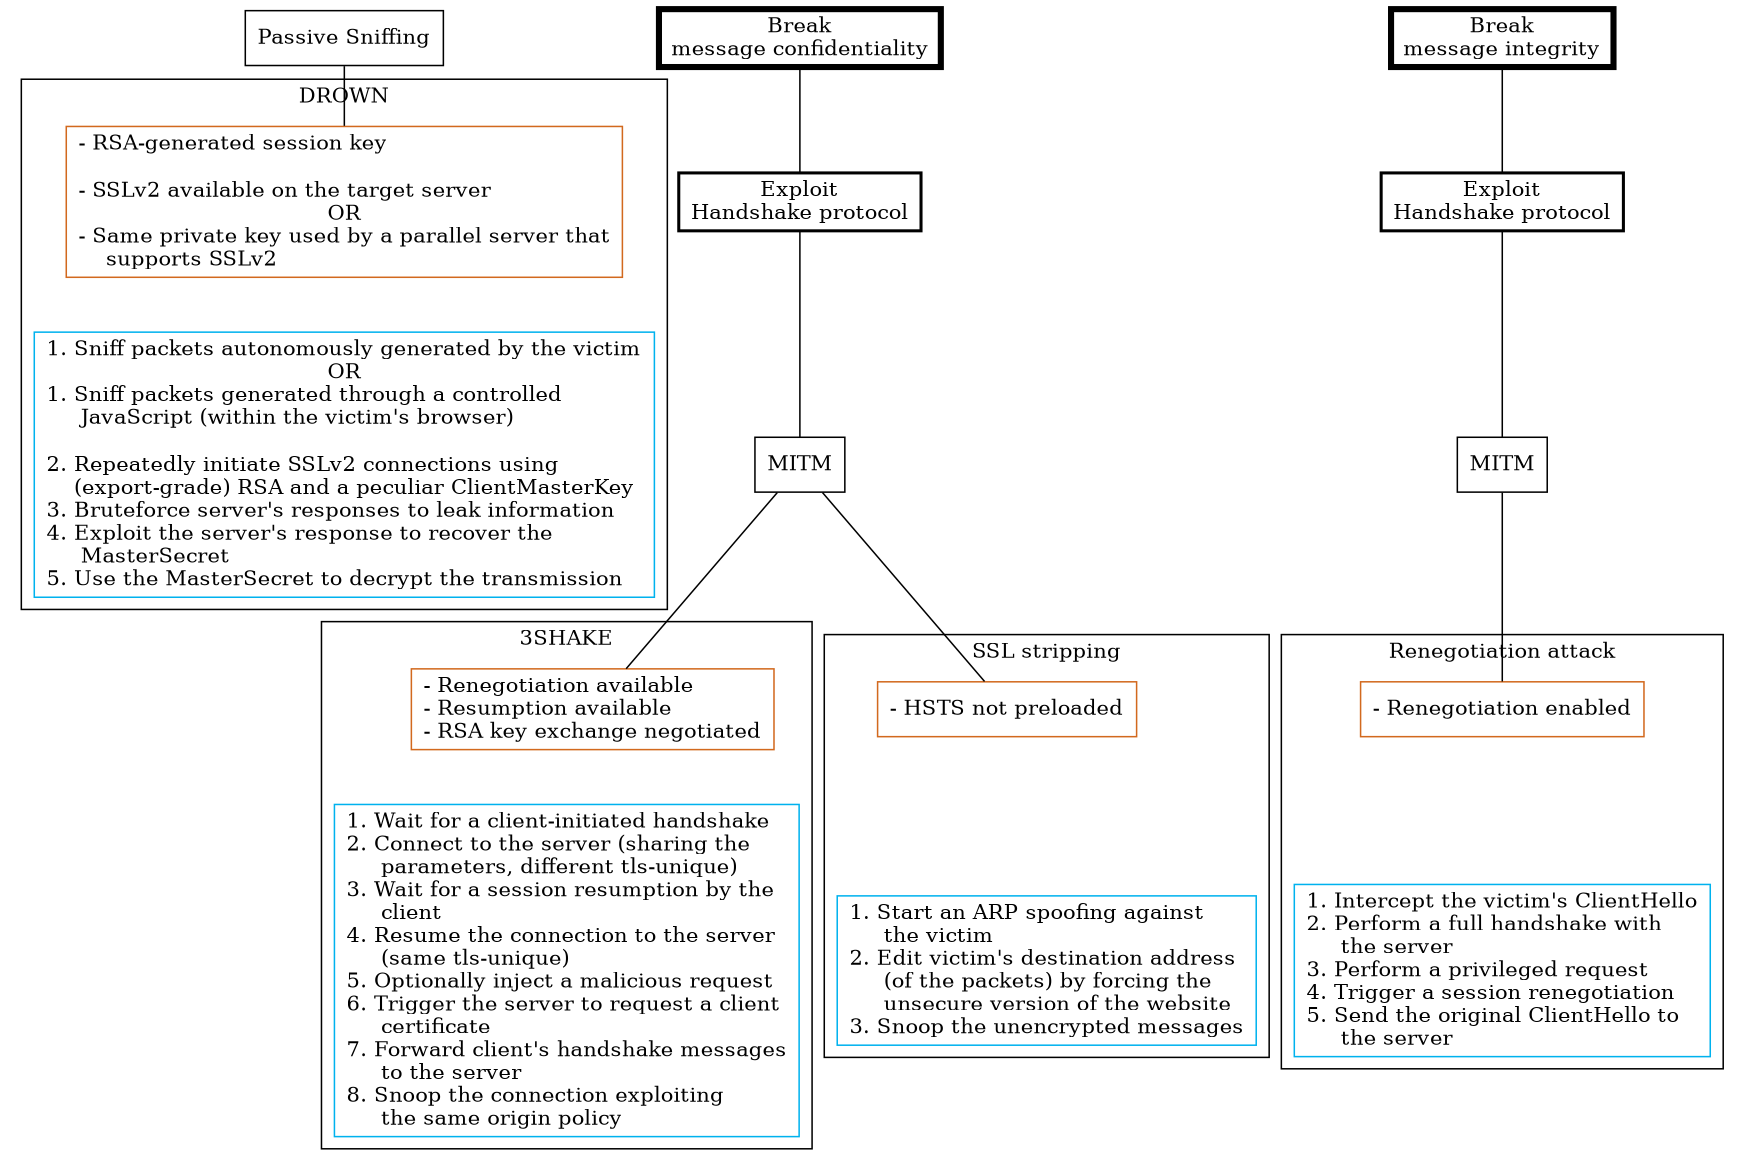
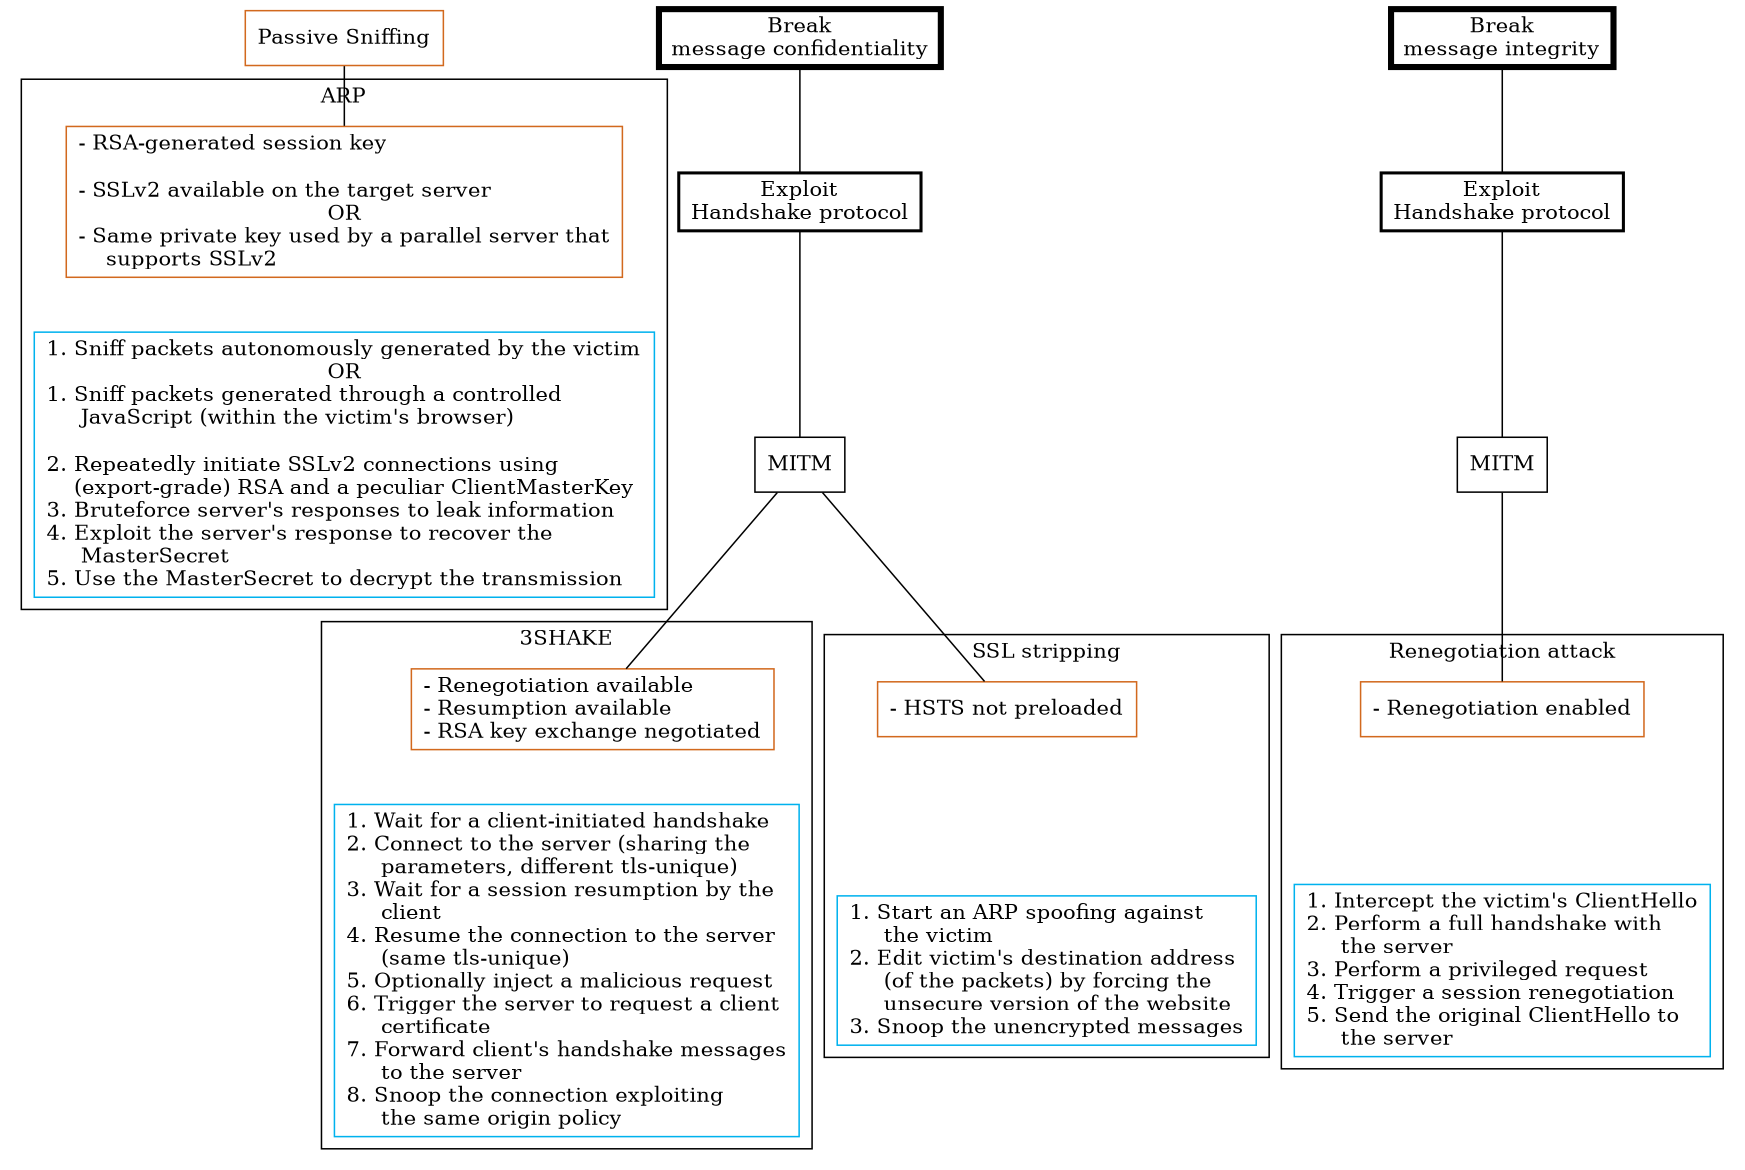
  graph {
    compound=true
    splines=polyline
    node [shape=box]
    n1 [color=chocolate label="- RSA-generated session key\l\n- SSLv2 available on the target server\lOR\n- Same private key used by a parallel server that\l    supports SSLv2\l"]
    n2 [color=deepskyblue2 label="1. Sniff packets autonomously generated by the victim\lOR\n1. Sniff packets generated through a controlled\l     JavaScript (within the victim's browser)\l\n2. Repeatedly initiate SSLv2 connections using\l    (export-grade) RSA and a peculiar ClientMasterKey\l3. Bruteforce server's responses to leak information\l4. Exploit the server's response to recover the\l     MasterSecret\l5. Use the MasterSecret to decrypt the transmission\l"]
    n3 [color=chocolate label="- Renegotiation available\l- Resumption available\l- RSA key exchange negotiated\l"]
    n4 [color=deepskyblue2 label="1. Wait for a client-initiated handshake\l2. Connect to the server (sharing the\l     parameters, different tls-unique)\l3. Wait for a session resumption by the\l     client\l4. Resume the connection to the server\l     (same tls-unique)\l5. Optionally inject a malicious request\l6. Trigger the server to request a client\l     certificate\l7. Forward client's handshake messages\l     to the server\l8. Snoop the connection exploiting\l     the same origin policy\l"]
    n5 [color=chocolate label="- HSTS not preloaded\l"]
    n6 [color=deepskyblue2 label="1. Start an ARP spoofing against\l     the victim\l2. Edit victim's destination address\l     (of the packets) by forcing the\l     unsecure version of the website\l3. Snoop the unencrypted messages\l"]
    n7 [color=chocolate label="- Renegotiation enabled"]
    n8 [color=deepskyblue2 label="1. Intercept the victim's ClientHello\l2. Perform a full handshake with\l     the server\l3. Perform a privileged request\l4. Trigger a session renegotiation\l5. Send the original ClientHello to\l     the server\l"]
    n9 [label="Break\nmessage confidentiality" penwidth=4]
    n10 [label="Exploit\nHandshake protocol" penwidth=2]
    n11 [label=MITM]
-   n12 [label="Passive Sniffing"]
+   n12 [label="Passive Sniffing" color=chocolate]
    n13 [label="Break\nmessage integrity" penwidth=4]
    n14 [label="Exploit\nHandshake protocol" penwidth=2]
    n15 [label=MITM]
    subgraph cluster_1 {
-     label=DROWN
+     label=ARP
      n1
      n2
    }
    subgraph cluster_2 {
      label="3SHAKE"
      n3
      n4
    }
    subgraph cluster_3 {
      label="SSL stripping"
      n5
      n6
    }
    subgraph cluster_4 {
      label="Renegotiation attack"
      n7
      n8
    }
    n1 -- n2 [style=invis]
    n3 -- n4 [style=invis]
    n5 -- n6 [style=invis]
    n7 -- n8 [style=invis]
    n9 -- n10
    n10 -- n11
    n11 -- n3
    n11 -- n5
    n12 -- n1
    n13 -- n14
    n14 -- n15
    n15 -- n7
  }
